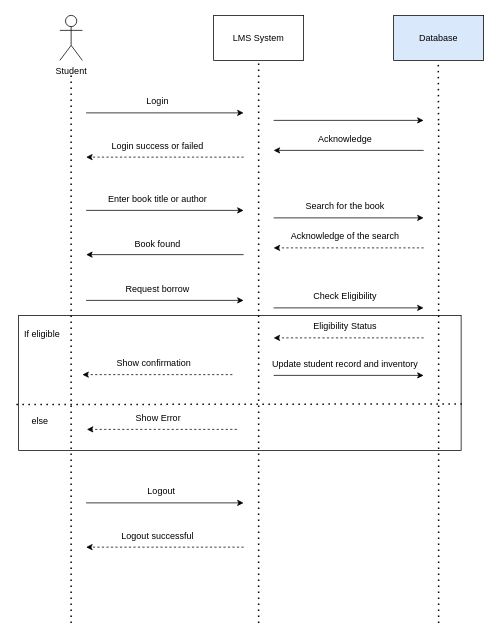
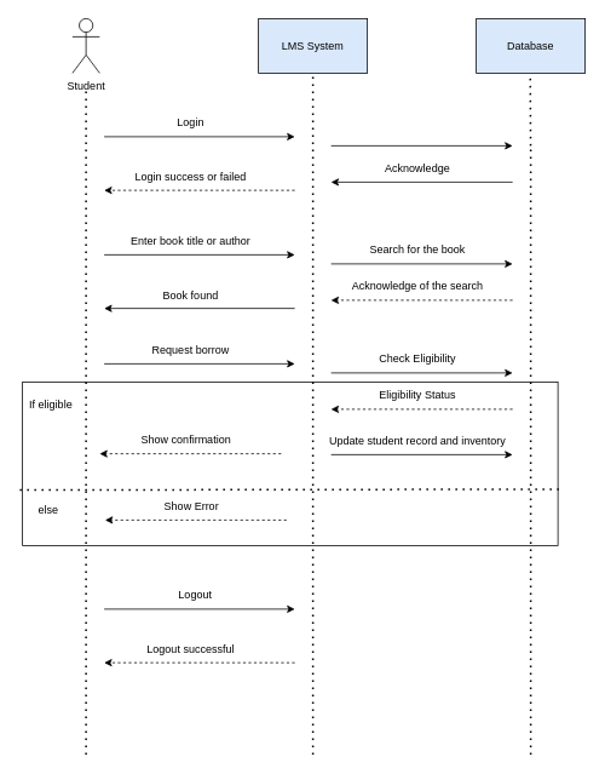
  <mxCell id="0" />
  <mxCell id="1" parent="0" />
  <mxCell id="2" value="" style="rounded=0;whiteSpace=wrap;html=1;" parent="1" vertex="1"><mxGeometry x="24" y="420" width="590" height="180" as="geometry" /></mxCell>
  <mxCell id="3" value="Student" style="shape=umlActor;verticalLabelPosition=bottom;verticalAlign=top;html=1;outlineConnect=0;" parent="1" vertex="1"><mxGeometry x="79" y="20" width="30" height="60" as="geometry" /></mxCell>
- <mxCell id="4" value="LMS System" style="rounded=0;whiteSpace=wrap;html=1;" parent="1" vertex="1"><mxGeometry x="284" y="20" width="120" height="60" as="geometry" /></mxCell>
+ <mxCell id="4" value="LMS System" style="rounded=0;whiteSpace=wrap;html=1;fillColor=#dae8fc;" parent="1" vertex="1"><mxGeometry x="284" y="20" width="120" height="60" as="geometry" /></mxCell>
  <mxCell id="5" value="Database" style="rounded=0;whiteSpace=wrap;html=1;fillColor=#dae8fc;" parent="1" vertex="1"><mxGeometry x="524" y="20" width="120" height="60" as="geometry" /></mxCell>
  <mxCell id="6" value="" style="endArrow=none;dashed=1;html=1;dashPattern=1 3;strokeWidth=2;rounded=0;entryX=0.5;entryY=1;entryDx=0;entryDy=0;" parent="1" edge="1"><mxGeometry width="50" height="50" relative="1" as="geometry"><mxPoint x="344" y="150" as="sourcePoint" /><mxPoint x="344" y="80" as="targetPoint" /></mxGeometry></mxCell>
  <mxCell id="7" value="" style="endArrow=none;dashed=1;html=1;dashPattern=1 3;strokeWidth=2;rounded=0;entryX=0.5;entryY=1;entryDx=0;entryDy=0;" parent="1" edge="1"><mxGeometry width="50" height="50" relative="1" as="geometry"><mxPoint x="583.9" y="160" as="sourcePoint" /><mxPoint x="583.5" y="80" as="targetPoint" /></mxGeometry></mxCell>
  <mxCell id="8" value="" style="endArrow=none;dashed=1;html=1;dashPattern=1 3;strokeWidth=2;rounded=0;" parent="1" edge="1"><mxGeometry width="50" height="50" relative="1" as="geometry"><mxPoint x="94" y="150" as="sourcePoint" /><mxPoint x="94" y="100" as="targetPoint" /></mxGeometry></mxCell>
  <mxCell id="9" value="" style="endArrow=none;dashed=1;html=1;dashPattern=1 3;strokeWidth=2;rounded=0;" parent="1" edge="1"><mxGeometry width="50" height="50" relative="1" as="geometry"><mxPoint x="94" y="830" as="sourcePoint" /><mxPoint x="94" y="150" as="targetPoint" /></mxGeometry></mxCell>
  <mxCell id="10" value="" style="endArrow=none;dashed=1;html=1;dashPattern=1 3;strokeWidth=2;rounded=0;" parent="1" edge="1"><mxGeometry width="50" height="50" relative="1" as="geometry"><mxPoint x="344" y="830" as="sourcePoint" /><mxPoint x="344" y="150" as="targetPoint" /></mxGeometry></mxCell>
  <mxCell id="11" value="" style="endArrow=none;dashed=1;html=1;dashPattern=1 3;strokeWidth=2;rounded=0;" parent="1" edge="1"><mxGeometry width="50" height="50" relative="1" as="geometry"><mxPoint x="584" y="830" as="sourcePoint" /><mxPoint x="584" y="160" as="targetPoint" /></mxGeometry></mxCell>
  <mxCell id="12" value="" style="endArrow=classic;html=1;rounded=0;" parent="1" edge="1"><mxGeometry width="50" height="50" relative="1" as="geometry"><mxPoint x="114" y="150" as="sourcePoint" /><mxPoint x="324" y="150" as="targetPoint" /></mxGeometry></mxCell>
  <mxCell id="13" value="" style="endArrow=classic;html=1;rounded=0;" parent="1" edge="1"><mxGeometry width="50" height="50" relative="1" as="geometry"><mxPoint x="364" y="160" as="sourcePoint" /><mxPoint x="564" y="160" as="targetPoint" /></mxGeometry></mxCell>
  <mxCell id="14" value="" style="endArrow=classic;html=1;rounded=0;" parent="1" edge="1"><mxGeometry width="50" height="50" relative="1" as="geometry"><mxPoint x="564" y="200" as="sourcePoint" /><mxPoint x="364" y="200" as="targetPoint" /></mxGeometry></mxCell>
  <mxCell id="15" value="Login" style="text;html=1;align=center;verticalAlign=middle;resizable=0;points=[];autosize=1;strokeColor=none;fillColor=none;" parent="1" vertex="1"><mxGeometry x="184" y="120" width="50" height="30" as="geometry" /></mxCell>
  <mxCell id="16" value="Acknowledge" style="text;html=1;align=center;verticalAlign=middle;resizable=0;points=[];autosize=1;strokeColor=none;fillColor=none;" parent="1" vertex="1"><mxGeometry x="414" y="170" width="90" height="30" as="geometry" /></mxCell>
  <mxCell id="17" value="" style="endArrow=classic;html=1;rounded=0;dashed=1;" parent="1" edge="1"><mxGeometry width="50" height="50" relative="1" as="geometry"><mxPoint x="324" y="209" as="sourcePoint" /><mxPoint x="114" y="209" as="targetPoint" /></mxGeometry></mxCell>
  <mxCell id="18" value="Login success or failed" style="text;html=1;align=center;verticalAlign=middle;resizable=0;points=[];autosize=1;strokeColor=none;fillColor=none;" parent="1" vertex="1"><mxGeometry x="134" y="180" width="150" height="30" as="geometry" /></mxCell>
  <mxCell id="19" value="" style="endArrow=classic;html=1;rounded=0;" parent="1" edge="1"><mxGeometry width="50" height="50" relative="1" as="geometry"><mxPoint x="114" y="280" as="sourcePoint" /><mxPoint x="324" y="280" as="targetPoint" /></mxGeometry></mxCell>
  <mxCell id="20" value="" style="endArrow=classic;html=1;rounded=0;" parent="1" edge="1"><mxGeometry width="50" height="50" relative="1" as="geometry"><mxPoint x="364" y="290" as="sourcePoint" /><mxPoint x="564" y="290" as="targetPoint" /></mxGeometry></mxCell>
  <mxCell id="21" value="" style="endArrow=classic;html=1;rounded=0;dashed=1;" parent="1" edge="1"><mxGeometry width="50" height="50" relative="1" as="geometry"><mxPoint x="564" y="330" as="sourcePoint" /><mxPoint x="364" y="330" as="targetPoint" /></mxGeometry></mxCell>
  <mxCell id="22" value="Enter book title or author" style="text;html=1;align=center;verticalAlign=middle;resizable=0;points=[];autosize=1;strokeColor=none;fillColor=none;" parent="1" vertex="1"><mxGeometry x="134" y="250" width="150" height="30" as="geometry" /></mxCell>
  <mxCell id="23" value="Search for the book" style="text;html=1;align=center;verticalAlign=middle;resizable=0;points=[];autosize=1;strokeColor=none;fillColor=none;" parent="1" vertex="1"><mxGeometry x="394" y="260" width="130" height="30" as="geometry" /></mxCell>
  <mxCell id="24" value="Acknowledge of the search" style="text;html=1;align=center;verticalAlign=middle;resizable=0;points=[];autosize=1;strokeColor=none;fillColor=none;" parent="1" vertex="1"><mxGeometry x="374" y="300" width="170" height="30" as="geometry" /></mxCell>
  <mxCell id="25" value="" style="endArrow=classic;html=1;rounded=0;" parent="1" edge="1"><mxGeometry width="50" height="50" relative="1" as="geometry"><mxPoint x="324" y="339" as="sourcePoint" /><mxPoint x="114" y="339" as="targetPoint" /></mxGeometry></mxCell>
  <mxCell id="26" value="Book found" style="text;html=1;align=center;verticalAlign=middle;resizable=0;points=[];autosize=1;strokeColor=none;fillColor=none;" parent="1" vertex="1"><mxGeometry x="169" y="310" width="80" height="30" as="geometry" /></mxCell>
  <mxCell id="27" value="" style="endArrow=classic;html=1;rounded=0;" parent="1" edge="1"><mxGeometry width="50" height="50" relative="1" as="geometry"><mxPoint x="114" y="400" as="sourcePoint" /><mxPoint x="324" y="400" as="targetPoint" /></mxGeometry></mxCell>
  <mxCell id="28" value="" style="endArrow=classic;html=1;rounded=0;" parent="1" edge="1"><mxGeometry width="50" height="50" relative="1" as="geometry"><mxPoint x="364" y="410" as="sourcePoint" /><mxPoint x="564" y="410" as="targetPoint" /></mxGeometry></mxCell>
  <mxCell id="29" value="" style="endArrow=classic;html=1;rounded=0;dashed=1;" parent="1" edge="1"><mxGeometry width="50" height="50" relative="1" as="geometry"><mxPoint x="564" y="450" as="sourcePoint" /><mxPoint x="364" y="450" as="targetPoint" /></mxGeometry></mxCell>
  <mxCell id="30" value="Request borrow" style="text;html=1;align=center;verticalAlign=middle;resizable=0;points=[];autosize=1;strokeColor=none;fillColor=none;" parent="1" vertex="1"><mxGeometry x="154" y="370" width="110" height="30" as="geometry" /></mxCell>
  <mxCell id="31" value="Check Eligibility" style="text;html=1;align=center;verticalAlign=middle;resizable=0;points=[];autosize=1;strokeColor=none;fillColor=none;" parent="1" vertex="1"><mxGeometry x="404" y="380" width="110" height="30" as="geometry" /></mxCell>
  <mxCell id="32" value="Eligibility Status" style="text;html=1;align=center;verticalAlign=middle;resizable=0;points=[];autosize=1;strokeColor=none;fillColor=none;" parent="1" vertex="1"><mxGeometry x="404" y="420" width="110" height="30" as="geometry" /></mxCell>
  <mxCell id="33" value="" style="endArrow=classic;html=1;rounded=0;" parent="1" edge="1"><mxGeometry width="50" height="50" relative="1" as="geometry"><mxPoint x="114" y="670" as="sourcePoint" /><mxPoint x="324" y="670" as="targetPoint" /></mxGeometry></mxCell>
  <mxCell id="34" value="Logout" style="text;html=1;align=center;verticalAlign=middle;resizable=0;points=[];autosize=1;strokeColor=none;fillColor=none;" parent="1" vertex="1"><mxGeometry x="184" y="640" width="60" height="30" as="geometry" /></mxCell>
  <mxCell id="35" value="" style="endArrow=classic;html=1;rounded=0;dashed=1;" parent="1" edge="1"><mxGeometry width="50" height="50" relative="1" as="geometry"><mxPoint x="324" y="729" as="sourcePoint" /><mxPoint x="114" y="729" as="targetPoint" /></mxGeometry></mxCell>
  <mxCell id="36" value="Logout successful" style="text;html=1;align=center;verticalAlign=middle;resizable=0;points=[];autosize=1;strokeColor=none;fillColor=none;" parent="1" vertex="1"><mxGeometry x="149" y="700" width="120" height="30" as="geometry" /></mxCell>
  <mxCell id="37" value="" style="endArrow=classic;html=1;rounded=0;" parent="1" edge="1"><mxGeometry width="50" height="50" relative="1" as="geometry"><mxPoint x="364" y="500" as="sourcePoint" /><mxPoint x="564" y="500" as="targetPoint" /></mxGeometry></mxCell>
  <mxCell id="38" value="Update student record and inventory" style="text;html=1;align=center;verticalAlign=middle;resizable=0;points=[];autosize=1;strokeColor=none;fillColor=none;" parent="1" vertex="1"><mxGeometry x="349" y="470" width="220" height="30" as="geometry" /></mxCell>
  <mxCell id="39" value="" style="endArrow=classic;html=1;rounded=0;dashed=1;" parent="1" edge="1"><mxGeometry width="50" height="50" relative="1" as="geometry"><mxPoint x="309" y="499" as="sourcePoint" /><mxPoint x="109" y="499" as="targetPoint" /></mxGeometry></mxCell>
  <mxCell id="40" value="Show confirmation" style="text;html=1;align=center;verticalAlign=middle;resizable=0;points=[];autosize=1;strokeColor=none;fillColor=none;" parent="1" vertex="1"><mxGeometry x="144" y="469" width="120" height="30" as="geometry" /></mxCell>
  <mxCell id="41" value="" style="endArrow=classic;html=1;rounded=0;dashed=1;" parent="1" edge="1"><mxGeometry width="50" height="50" relative="1" as="geometry"><mxPoint x="315" y="572" as="sourcePoint" /><mxPoint x="115" y="572" as="targetPoint" /></mxGeometry></mxCell>
  <mxCell id="42" value="Show Error" style="text;html=1;align=center;verticalAlign=middle;resizable=0;points=[];autosize=1;strokeColor=none;fillColor=none;" parent="1" vertex="1"><mxGeometry x="170" y="542" width="80" height="30" as="geometry" /></mxCell>
  <mxCell id="43" value="" style="endArrow=none;dashed=1;html=1;dashPattern=1 3;strokeWidth=2;rounded=0;entryX=1.003;entryY=0.617;entryDx=0;entryDy=0;entryPerimeter=0;exitX=-0.005;exitY=0.622;exitDx=0;exitDy=0;exitPerimeter=0;" parent="1" edge="1"><mxGeometry width="50" height="50" relative="1" as="geometry"><mxPoint x="21.05" y="538.96" as="sourcePoint" /><mxPoint x="615.77" y="538.06" as="targetPoint" /></mxGeometry></mxCell>
  <mxCell id="44" value="If eligible" style="text;html=1;align=center;verticalAlign=middle;resizable=0;points=[];autosize=1;strokeColor=none;fillColor=none;" parent="1" vertex="1"><mxGeometry x="20" y="430" width="70" height="30" as="geometry" /></mxCell>
  <mxCell id="45" value="else" style="text;html=1;align=center;verticalAlign=middle;resizable=0;points=[];autosize=1;strokeColor=none;fillColor=none;" parent="1" vertex="1"><mxGeometry x="27" y="546" width="50" height="30" as="geometry" /></mxCell>
